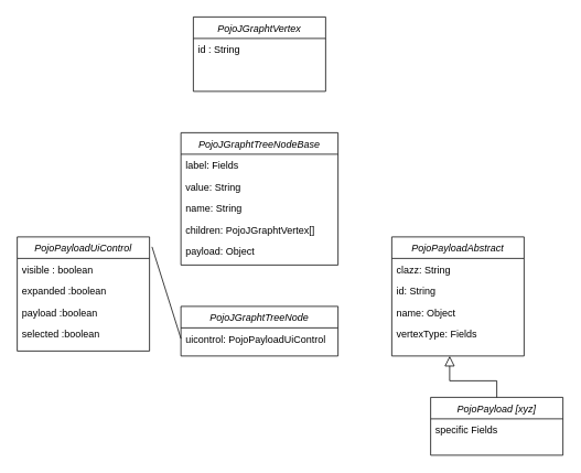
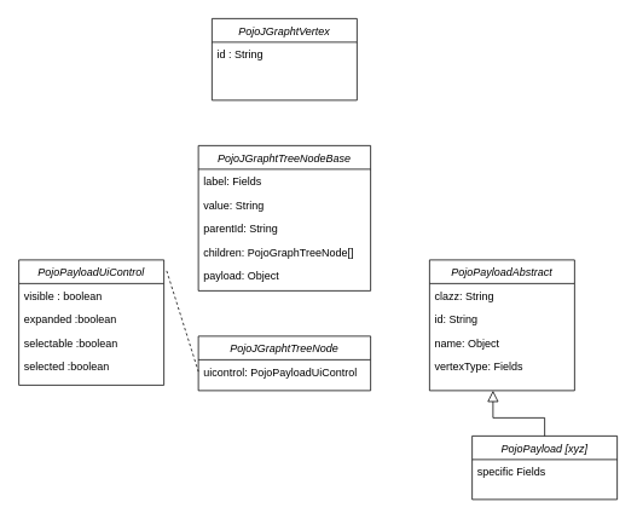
  <mxCell id="0" />
  <mxCell id="1" parent="0" />
  <mxCell id="2" value="PojoJGraphtVertex" style="swimlane;fontStyle=2;align=center;verticalAlign=top;childLayout=stackLayout;horizontal=1;startSize=26;horizontalStack=0;resizeParent=1;resizeLast=0;collapsible=1;marginBottom=0;rounded=0;shadow=0;strokeWidth=1;" parent="1" vertex="1"><mxGeometry x="233" y="20" width="160" height="90" as="geometry"><mxRectangle x="230" y="140" width="160" height="26" as="alternateBounds" /></mxGeometry></mxCell>
  <mxCell id="3" value="id : String" style="text;align=left;verticalAlign=top;spacingLeft=4;spacingRight=4;overflow=hidden;rotatable=0;points=[[0,0.5],[1,0.5]];portConstraint=eastwest;" parent="2" vertex="1"><mxGeometry y="26" width="160" height="26" as="geometry" /></mxCell>
  <mxCell id="4" value="PojoJGraphtTreeNodeBase" style="swimlane;fontStyle=2;align=center;verticalAlign=top;childLayout=stackLayout;horizontal=1;startSize=26;horizontalStack=0;resizeParent=1;resizeLast=0;collapsible=1;marginBottom=0;rounded=0;shadow=0;strokeWidth=1;" parent="1" vertex="1"><mxGeometry x="218" y="160" width="190" height="160" as="geometry"><mxRectangle x="230" y="140" width="160" height="26" as="alternateBounds" /></mxGeometry></mxCell>
  <mxCell id="5" value="label: Fields" style="text;align=left;verticalAlign=top;spacingLeft=4;spacingRight=4;overflow=hidden;rotatable=0;points=[[0,0.5],[1,0.5]];portConstraint=eastwest;" parent="4" vertex="1"><mxGeometry y="26" width="190" height="26" as="geometry" /></mxCell>
  <mxCell id="6" value="value: String" style="text;align=left;verticalAlign=top;spacingLeft=4;spacingRight=4;overflow=hidden;rotatable=0;points=[[0,0.5],[1,0.5]];portConstraint=eastwest;" parent="4" vertex="1"><mxGeometry y="52" width="190" height="26" as="geometry" /></mxCell>
- <mxCell id="7" value="name: String" style="text;align=left;verticalAlign=top;spacingLeft=4;spacingRight=4;overflow=hidden;rotatable=0;points=[[0,0.5],[1,0.5]];portConstraint=eastwest;" parent="4" vertex="1"><mxGeometry y="78" width="190" height="26" as="geometry" /></mxCell>
- <mxCell id="8" value="children: PojoJGraphtVertex[]" style="text;align=left;verticalAlign=top;spacingLeft=4;spacingRight=4;overflow=hidden;rotatable=0;points=[[0,0.5],[1,0.5]];portConstraint=eastwest;" parent="4" vertex="1"><mxGeometry y="104" width="190" height="26" as="geometry" /></mxCell>
+ <mxCell id="7" value="parentId: String" style="text;align=left;verticalAlign=top;spacingLeft=4;spacingRight=4;overflow=hidden;rotatable=0;points=[[0,0.5],[1,0.5]];portConstraint=eastwest;" parent="4" vertex="1"><mxGeometry y="78" width="190" height="26" as="geometry" /></mxCell>
+ <mxCell id="8" value="children: PojoGraphTreeNode[]" style="text;align=left;verticalAlign=top;spacingLeft=4;spacingRight=4;overflow=hidden;rotatable=0;points=[[0,0.5],[1,0.5]];portConstraint=eastwest;" parent="4" vertex="1"><mxGeometry y="104" width="190" height="26" as="geometry" /></mxCell>
  <mxCell id="9" value="payload: Object" style="text;align=left;verticalAlign=top;spacingLeft=4;spacingRight=4;overflow=hidden;rotatable=0;points=[[0,0.5],[1,0.5]];portConstraint=eastwest;" parent="4" vertex="1"><mxGeometry y="130" width="190" height="26" as="geometry" /></mxCell>
  <mxCell id="10" value="PojoPayloadUiControl" style="swimlane;fontStyle=2;align=center;verticalAlign=top;childLayout=stackLayout;horizontal=1;startSize=26;horizontalStack=0;resizeParent=1;resizeLast=0;collapsible=1;marginBottom=0;rounded=0;shadow=0;strokeWidth=1;" parent="1" vertex="1"><mxGeometry x="20" y="286" width="160" height="138" as="geometry"><mxRectangle x="230" y="140" width="160" height="26" as="alternateBounds" /></mxGeometry></mxCell>
  <mxCell id="11" value="visible : boolean" style="text;align=left;verticalAlign=top;spacingLeft=4;spacingRight=4;overflow=hidden;rotatable=0;points=[[0,0.5],[1,0.5]];portConstraint=eastwest;" parent="10" vertex="1"><mxGeometry y="26" width="160" height="26" as="geometry" /></mxCell>
  <mxCell id="12" value="expanded :boolean" style="text;align=left;verticalAlign=top;spacingLeft=4;spacingRight=4;overflow=hidden;rotatable=0;points=[[0,0.5],[1,0.5]];portConstraint=eastwest;" parent="10" vertex="1"><mxGeometry y="52" width="160" height="26" as="geometry" /></mxCell>
- <mxCell id="13" value="payload :boolean" style="text;align=left;verticalAlign=top;spacingLeft=4;spacingRight=4;overflow=hidden;rotatable=0;points=[[0,0.5],[1,0.5]];portConstraint=eastwest;" vertex="1" parent="10"><mxGeometry y="78" width="160" height="26" as="geometry" /></mxCell>
+ <mxCell id="13" value="selectable :boolean" style="text;align=left;verticalAlign=top;spacingLeft=4;spacingRight=4;overflow=hidden;rotatable=0;points=[[0,0.5],[1,0.5]];portConstraint=eastwest;" vertex="1" parent="10"><mxGeometry y="78" width="160" height="26" as="geometry" /></mxCell>
  <mxCell id="14" value="selected :boolean" style="text;align=left;verticalAlign=top;spacingLeft=4;spacingRight=4;overflow=hidden;rotatable=0;points=[[0,0.5],[1,0.5]];portConstraint=eastwest;" vertex="1" parent="10"><mxGeometry y="104" width="160" height="26" as="geometry" /></mxCell>
- <mxCell id="15" value="" style="endArrow=none;html=1;rounded=0;exitX=1.019;exitY=0.087;exitDx=0;exitDy=0;exitPerimeter=0;entryX=0;entryY=0.5;entryDx=0;entryDy=0;" parent="1" source="10" edge="1" target="22"><mxGeometry width="50" height="50" relative="1" as="geometry"><mxPoint x="243" y="390" as="sourcePoint" /><mxPoint x="218" y="380" as="targetPoint" /></mxGeometry></mxCell>
+ <mxCell id="15" value="" style="endArrow=none;html=1;rounded=0;exitX=1.019;exitY=0.087;exitDx=0;exitDy=0;exitPerimeter=0;entryX=0;entryY=0.5;entryDx=0;entryDy=0;dashed=1;" parent="1" source="10" edge="1" target="22"><mxGeometry width="50" height="50" relative="1" as="geometry"><mxPoint x="243" y="390" as="sourcePoint" /><mxPoint x="218" y="380" as="targetPoint" /></mxGeometry></mxCell>
  <mxCell id="16" value="PojoPayloadAbstract" style="swimlane;fontStyle=2;align=center;verticalAlign=top;childLayout=stackLayout;horizontal=1;startSize=26;horizontalStack=0;resizeParent=1;resizeLast=0;collapsible=1;marginBottom=0;rounded=0;shadow=0;strokeWidth=1;" parent="1" vertex="1"><mxGeometry x="473" y="286" width="160" height="144" as="geometry"><mxRectangle x="230" y="140" width="160" height="26" as="alternateBounds" /></mxGeometry></mxCell>
  <mxCell id="17" value="clazz: String" style="text;align=left;verticalAlign=top;spacingLeft=4;spacingRight=4;overflow=hidden;rotatable=0;points=[[0,0.5],[1,0.5]];portConstraint=eastwest;" parent="16" vertex="1"><mxGeometry y="26" width="160" height="26" as="geometry" /></mxCell>
  <mxCell id="18" value="id: String" style="text;align=left;verticalAlign=top;spacingLeft=4;spacingRight=4;overflow=hidden;rotatable=0;points=[[0,0.5],[1,0.5]];portConstraint=eastwest;" vertex="1" parent="16"><mxGeometry y="52" width="160" height="26" as="geometry" /></mxCell>
  <mxCell id="19" value="name: Object" style="text;align=left;verticalAlign=top;spacingLeft=4;spacingRight=4;overflow=hidden;rotatable=0;points=[[0,0.5],[1,0.5]];portConstraint=eastwest;" vertex="1" parent="16"><mxGeometry y="78" width="160" height="26" as="geometry" /></mxCell>
  <mxCell id="20" value="vertexType: Fields" style="text;align=left;verticalAlign=top;spacingLeft=4;spacingRight=4;overflow=hidden;rotatable=0;points=[[0,0.5],[1,0.5]];portConstraint=eastwest;" vertex="1" parent="16"><mxGeometry y="104" width="160" height="26" as="geometry" /></mxCell>
  <mxCell id="21" value="PojoJGraphtTreeNode" style="swimlane;fontStyle=2;align=center;verticalAlign=top;childLayout=stackLayout;horizontal=1;startSize=26;horizontalStack=0;resizeParent=1;resizeLast=0;collapsible=1;marginBottom=0;rounded=0;shadow=0;strokeWidth=1;" vertex="1" parent="1"><mxGeometry x="218" y="370" width="190" height="60" as="geometry"><mxRectangle x="230" y="140" width="160" height="26" as="alternateBounds" /></mxGeometry></mxCell>
  <mxCell id="22" value="uicontrol: PojoPayloadUiControl" style="text;align=left;verticalAlign=top;spacingLeft=4;spacingRight=4;overflow=hidden;rotatable=0;points=[[0,0.5],[1,0.5]];portConstraint=eastwest;" parent="21" vertex="1"><mxGeometry y="26" width="190" height="26" as="geometry" /></mxCell>
  <mxCell id="23" value="PojoPayload [xyz]" style="swimlane;fontStyle=2;align=center;verticalAlign=top;childLayout=stackLayout;horizontal=1;startSize=26;horizontalStack=0;resizeParent=1;resizeLast=0;collapsible=1;marginBottom=0;rounded=0;shadow=0;strokeWidth=1;" vertex="1" parent="1"><mxGeometry x="520" y="480" width="160" height="70" as="geometry"><mxRectangle x="230" y="140" width="160" height="26" as="alternateBounds" /></mxGeometry></mxCell>
  <mxCell id="24" value="specific Fields" style="text;align=left;verticalAlign=top;spacingLeft=4;spacingRight=4;overflow=hidden;rotatable=0;points=[[0,0.5],[1,0.5]];portConstraint=eastwest;" vertex="1" parent="23"><mxGeometry y="26" width="160" height="26" as="geometry" /></mxCell>
  <mxCell id="25" value="" style="endArrow=block;endSize=10;endFill=0;shadow=0;strokeWidth=1;rounded=0;curved=0;edgeStyle=elbowEdgeStyle;elbow=vertical;exitX=0.5;exitY=0;exitDx=0;exitDy=0;" edge="1" parent="1" source="23"><mxGeometry width="160" relative="1" as="geometry"><mxPoint x="323" y="380" as="sourcePoint" /><mxPoint x="543" y="430" as="targetPoint" /><Array as="points"><mxPoint x="443" y="460" /></Array></mxGeometry></mxCell>
